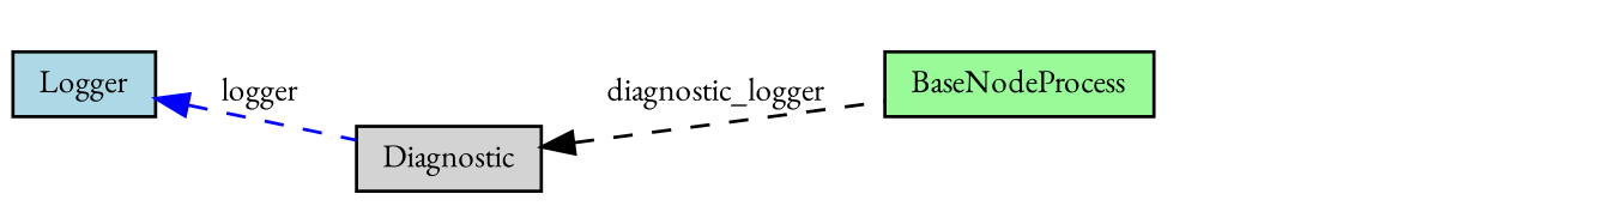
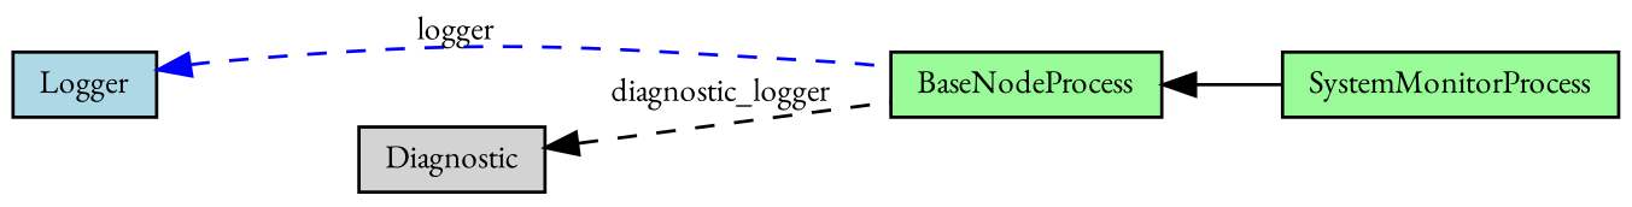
  digraph {
    fontname="EB Garamond"
    rankdir=LR
    node [color=black fillcolor=palegreen fontname="EB Garamond" fontsize=10 shape=record style=filled]
    edge [color=black dir=back fontname="EB Garamond" fontsize=10 labelfontname=Helvetica labelfontsize=10 style=dashed]
+   n1 [fontcolor=black height=0.2 label=SystemMonitorProcess width=0.4]
    n2 [height=0.2 label=BaseNodeProcess width=0.4]
    n3 [fillcolor=lightgrey height=0.2 label=Diagnostic width=0.4]
    n4 [fillcolor=lightblue height=0.2 label=Logger width=0.4]
+   n2 -> n1 [style=solid]
    n3 -> n2 [label=" diagnostic_logger"]
-   n4 -> n3 [color=blue label=" logger"]
+   n4 -> n2 [color=blue label=" logger"]
  }
